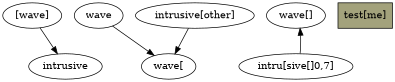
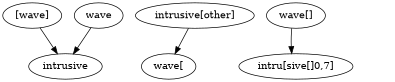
  digraph {
    wave
    intrusive
    "intrusive[other]"
    "wave["
    "wave[]"
    "intru[sive[]0,7]"
    "[wave]"
-   n8 [fillcolor="#A3A27C" label="test[me]" shape=box style=filled]
-   wave -> "wave["
+   wave -> intrusive
    "intrusive[other]" -> "wave["
-   "intru[sive[]0,7]" -> "wave[]"
+   "wave[]" -> "intru[sive[]0,7]"
    "[wave]" -> intrusive
  }
